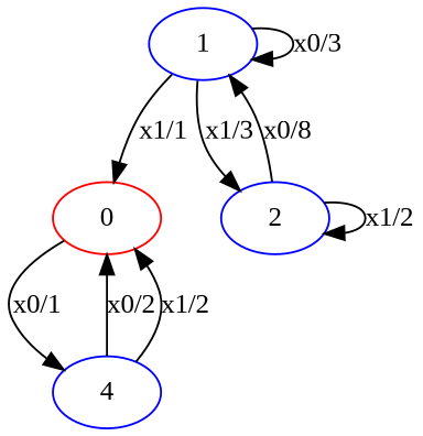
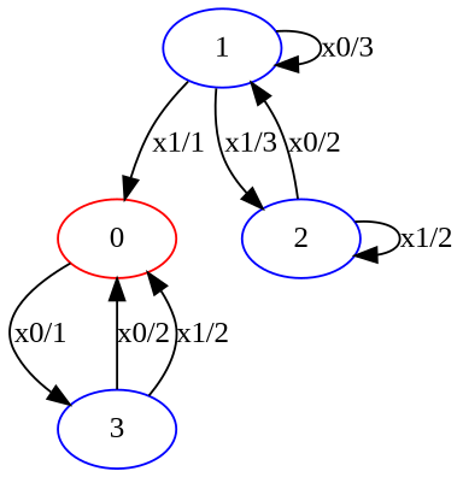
  digraph {
    fontname="Liberation Serif"
    node [color=blue fontname="Liberation Serif"]
    edge [fontname="Liberation Serif"]
    0 [color=red]
-   3 [label=4]
+   3
    1
    2
    0 -> 3 [label="x0/1"]
    3 -> 0 [label="x0/2"]
    3 -> 0 [label="x1/2"]
    1 -> 0 [label="x1/1"]
    1 -> 1 [label="x0/3"]
    1 -> 2 [label="x1/3"]
-   2 -> 1 [label="x0/8"]
+   2 -> 1 [label="x0/2"]
    2 -> 2 [label="x1/2"]
  }
